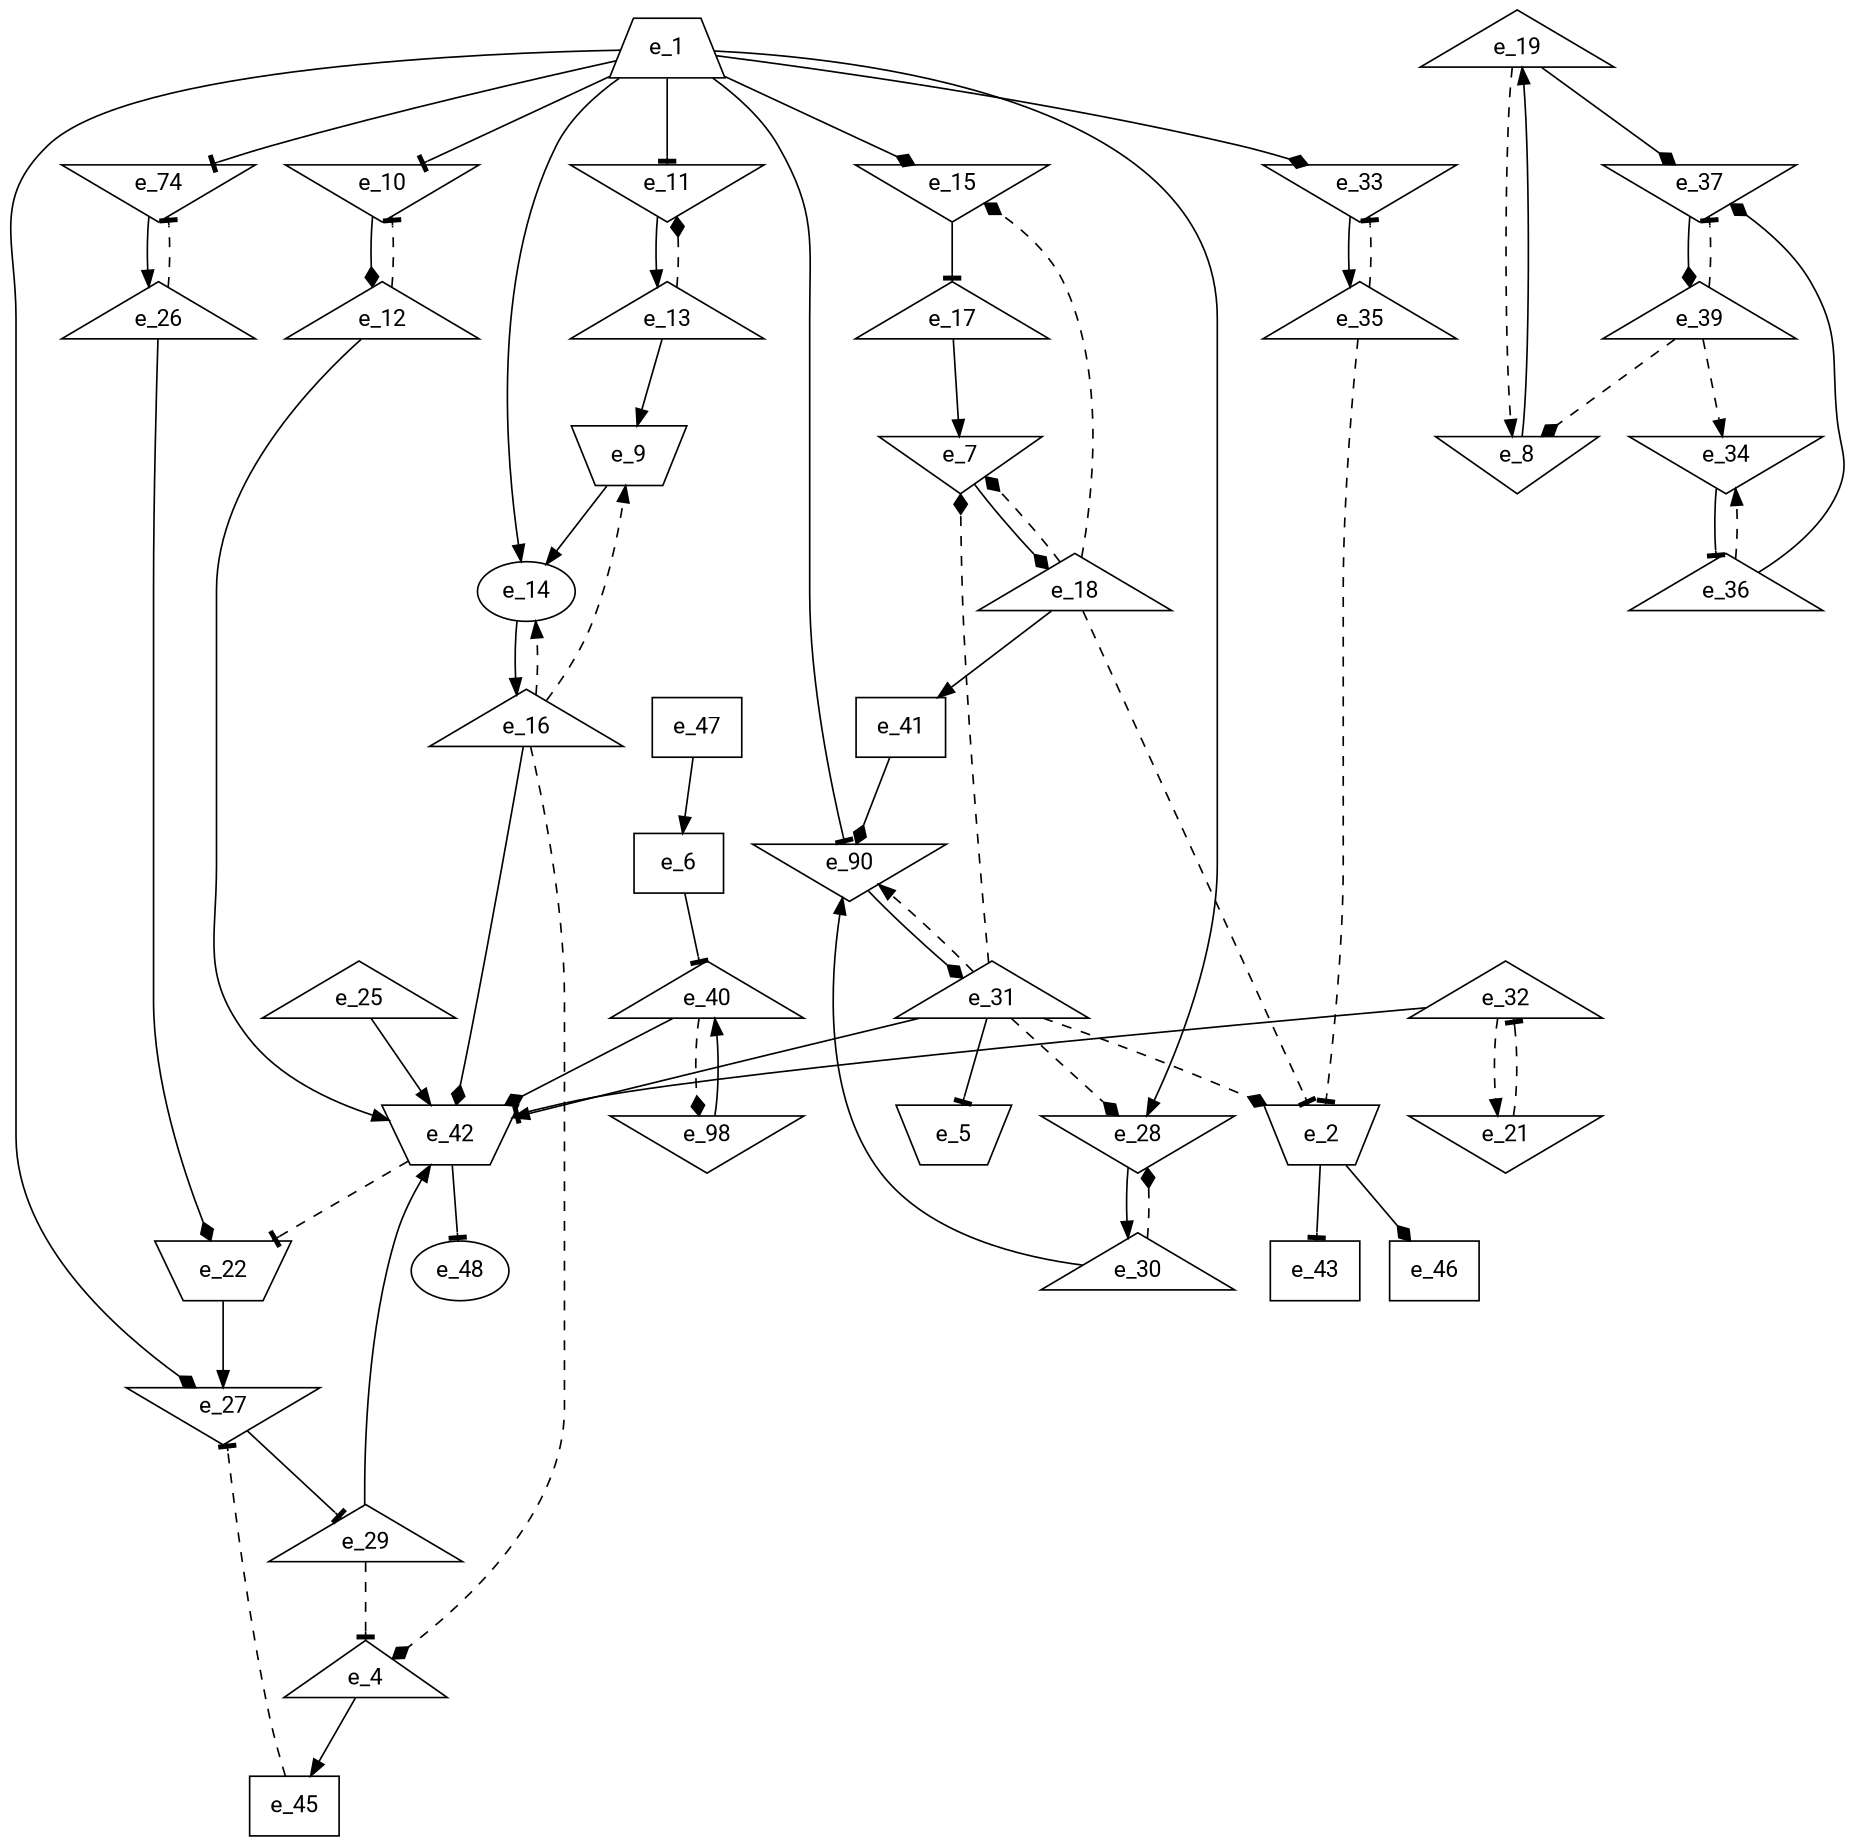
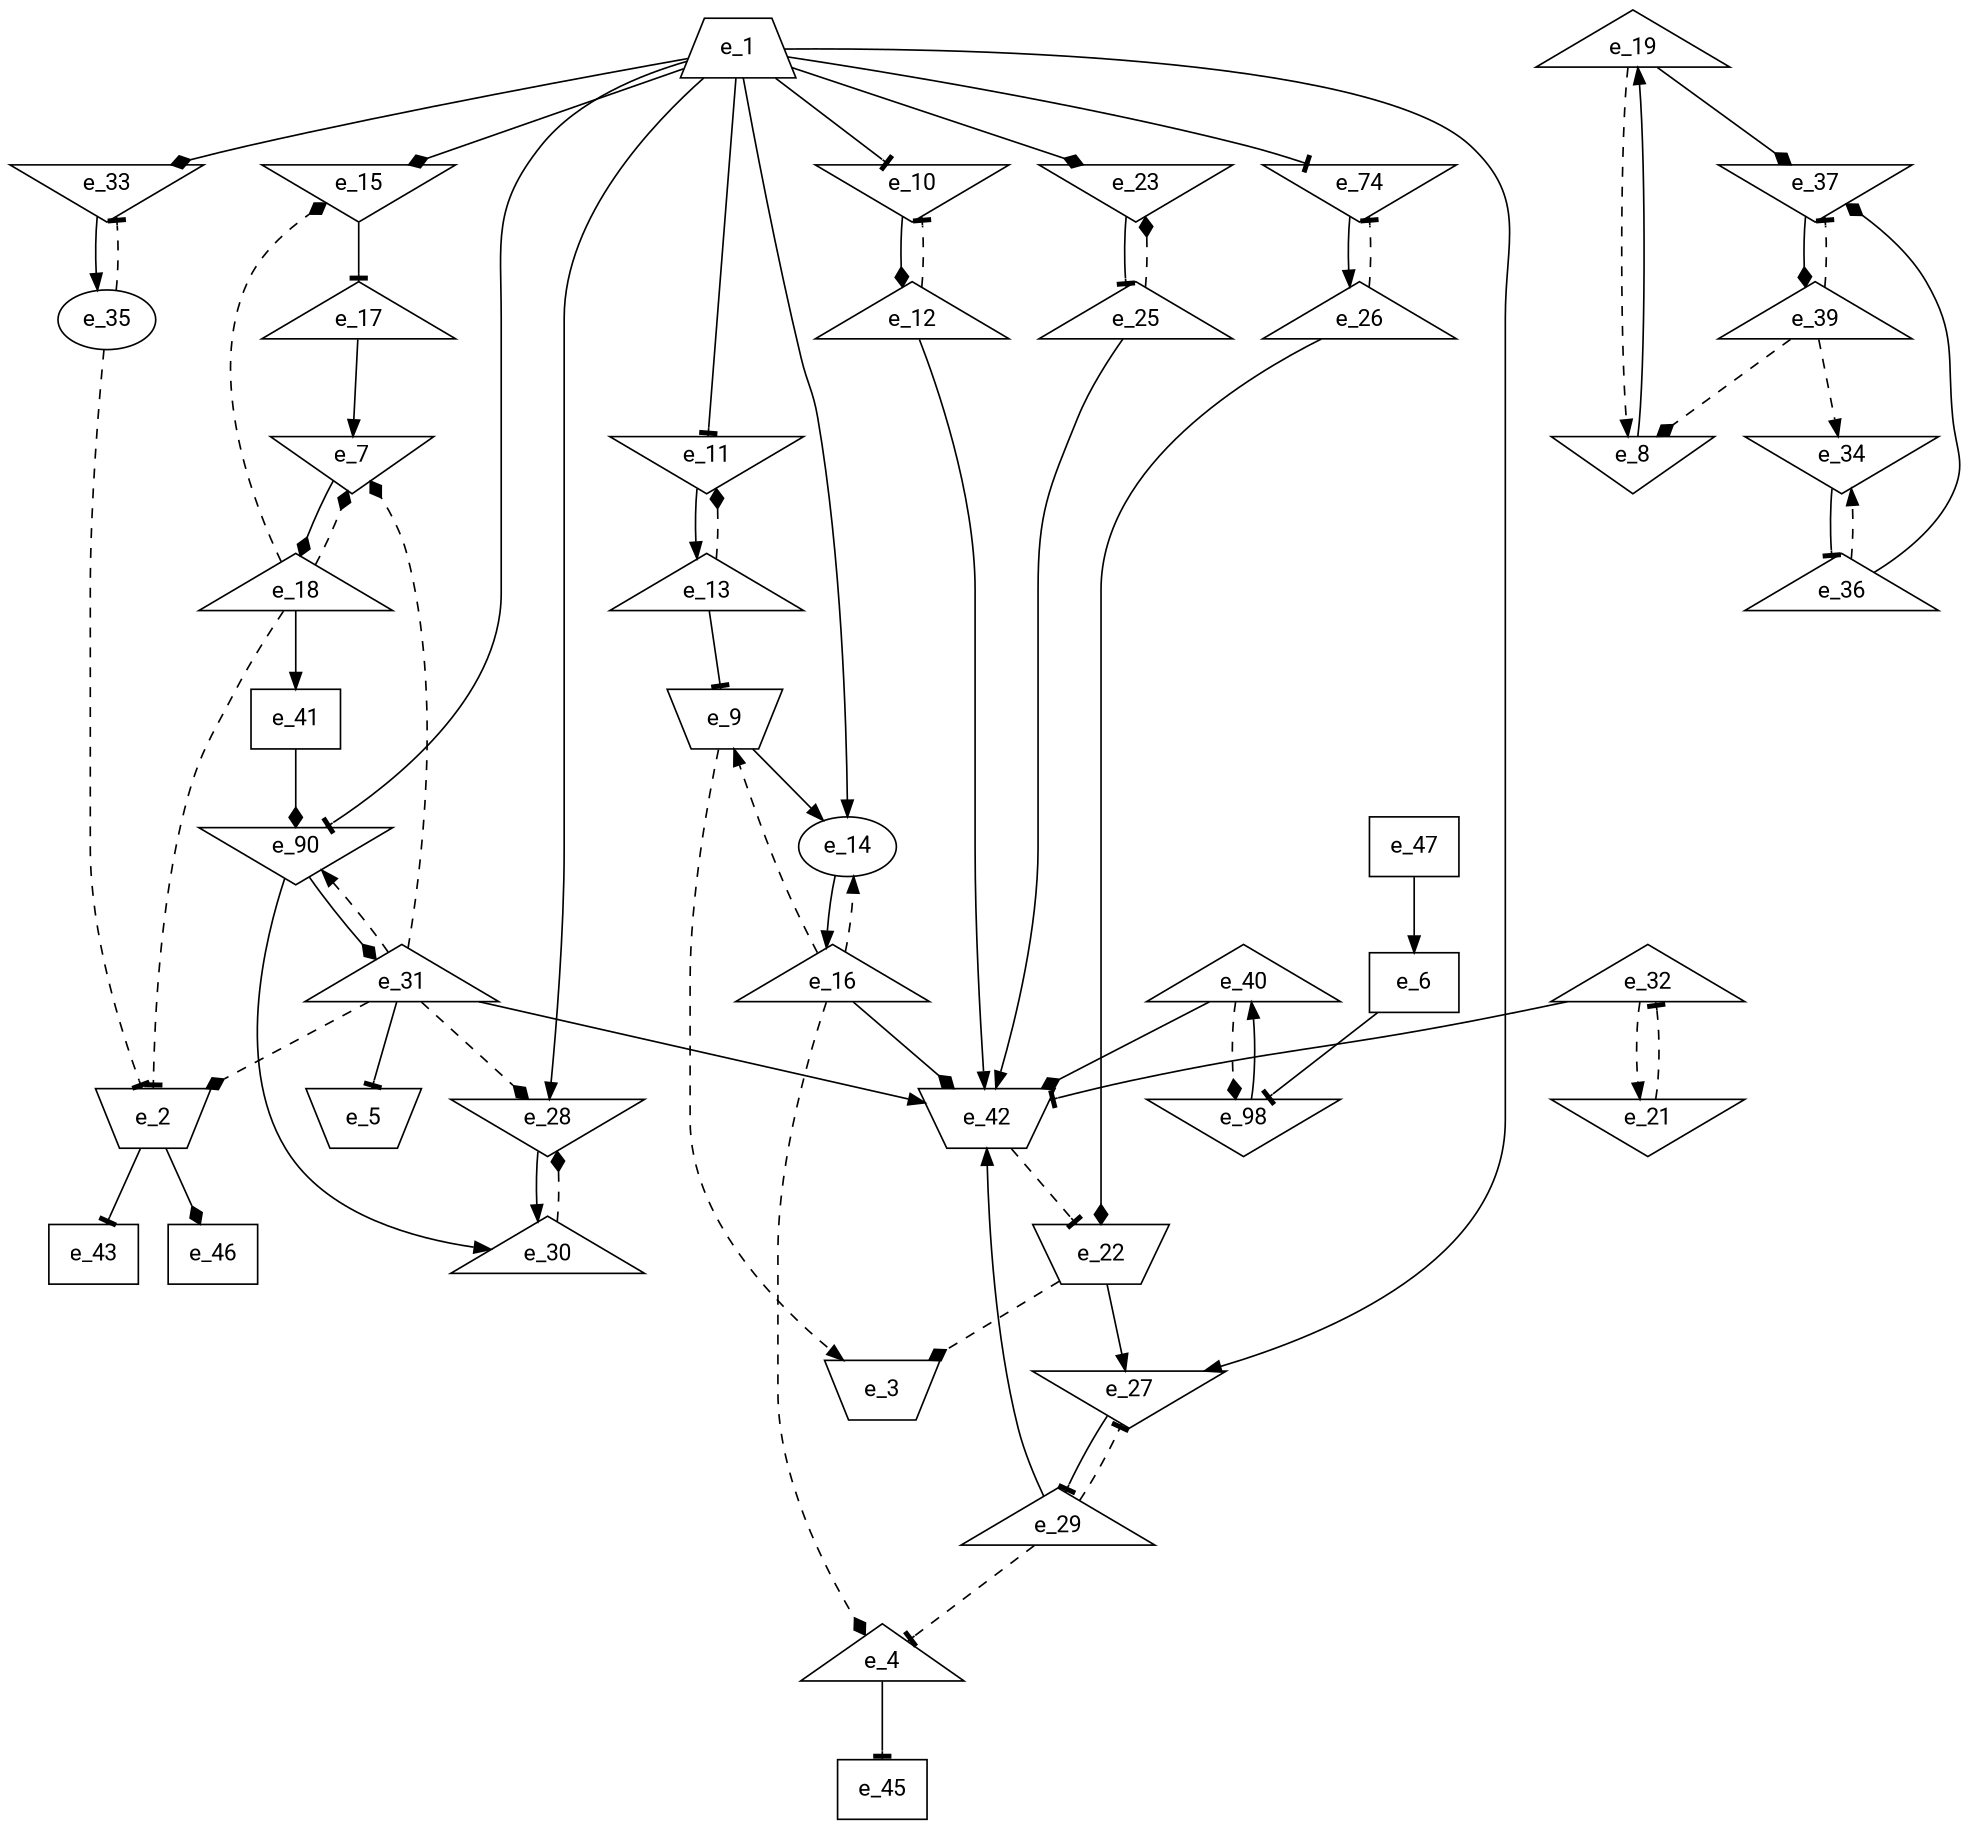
  digraph {
    fontname=Roboto
    node [fontname=Roboto shape=triangle]
    edge [arrowhead=normal fontname=Roboto]
    e_1 [shape=trapezium]
    e_10 [shape=invtriangle]
    e_11 [shape=invtriangle]
    e_14 [shape=ellipse]
    e_15 [shape=invtriangle]
    n6 [label=e_90 shape=invtriangle]
+   e_23 [shape=invtriangle]
    n8 [label=e_74 shape=invtriangle]
    e_27 [shape=invtriangle]
    e_28 [shape=invtriangle]
    e_33 [shape=invtriangle]
    e_18
    e_7 [shape=invtriangle]
    e_12
    e_13
    e_16
    e_17
    e_31
    e_25
    e_26
    e_29
    e_30
-   e_35
+   e_35 [shape=ellipse]
    e_2 [shape=invtrapezium]
    e_43 [shape=dot]
    e_46 [shape=dot]
+   e_3 [shape=invtrapezium]
    e_4
    e_45 [shape=dot]
    e_5 [shape=invtrapezium]
    e_6 [shape=dot]
    n32 [label=e_98 shape=invtriangle]
    e_40
    e_41 [shape=dot]
    e_19
    e_8 [shape=invtriangle]
    e_37 [shape=invtriangle]
    e_9 [shape=invtrapezium]
    e_42 [shape=invtrapezium]
    e_22 [shape=invtrapezium]
-   e_48 [shape=""]
    e_39
    e_32
    e_21 [shape=invtriangle]
    e_36
    e_34 [shape=invtriangle]
    e_47 [shape=dot]
    e_1 -> e_10 [arrowhead=tee]
    e_1 -> e_11 [arrowhead=tee]
    e_1 -> e_14
    e_1 -> e_15 [arrowhead=diamond]
    e_1 -> n6 [arrowhead=tee]
+   e_1 -> e_23 [arrowhead=diamond]
    e_1 -> n8 [arrowhead=tee]
-   e_1 -> e_27 [arrowhead=diamond]
+   e_1 -> e_27
    e_1 -> e_28
    e_1 -> e_33 [arrowhead=diamond]
    e_10 -> e_12 [arrowhead=diamond]
    e_11 -> e_13
    e_14 -> e_16
    e_15 -> e_17 [arrowhead=tee]
    n6 -> e_31 [arrowhead=diamond]
+   e_23 -> e_25 [arrowhead=tee]
    n8 -> e_26
    e_27 -> e_29 [arrowhead=tee]
    e_28 -> e_30
    e_33 -> e_35
    e_18 -> e_15 [arrowhead=diamond style=dashed]
    e_18 -> e_7 [arrowhead=diamond style=dashed]
    e_18 -> e_2 [arrowhead=tee style=dashed]
    e_18 -> e_41
    e_7 -> e_18 [arrowhead=diamond]
    e_12 -> e_10 [arrowhead=tee style=dashed]
    e_12 -> e_42
    e_13 -> e_11 [arrowhead=diamond style=dashed]
-   e_13 -> e_9
+   e_13 -> e_9 [arrowhead=tee]
    e_16 -> e_14 [style=dashed]
    e_16 -> e_4 [arrowhead=diamond style=dashed]
    e_16 -> e_9 [style=dashed]
    e_16 -> e_42 [arrowhead=diamond]
    e_17 -> e_7
    e_31 -> n6 [style=dashed]
    e_31 -> e_28 [arrowhead=diamond style=dashed]
    e_31 -> e_7 [arrowhead=diamond style=dashed]
    e_31 -> e_2 [arrowhead=diamond style=dashed]
    e_31 -> e_5 [arrowhead=tee style=solid]
    e_31 -> e_42
+   e_25 -> e_23 [arrowhead=diamond style=dashed]
    e_25 -> e_42
    e_26 -> n8 [arrowhead=tee style=dashed]
    e_26 -> e_22 [arrowhead=diamond]
-   e_45 -> e_27 [arrowhead=tee style=dashed]
+   e_29 -> e_27 [arrowhead=tee style=dashed]
    e_29 -> e_4 [arrowhead=tee style=dashed]
    e_29 -> e_42
-   e_30 -> n6
+   n6 -> e_30
    e_30 -> e_28 [arrowhead=diamond style=dashed]
    e_35 -> e_33 [arrowhead=tee style=dashed]
    e_35 -> e_2 [arrowhead=tee style=dashed]
    e_2 -> e_43 [arrowhead=tee]
    e_2 -> e_46 [arrowhead=diamond]
-   e_4 -> e_45
-   e_6 -> e_40 [arrowhead=tee]
+   e_4 -> e_45 [arrowhead=tee]
+   e_6 -> n32 [arrowhead=tee]
    n32 -> e_40
    e_40 -> n32 [arrowhead=diamond style=dashed]
    e_40 -> e_42 [arrowhead=diamond]
    e_41 -> n6 [arrowhead=diamond]
    e_19 -> e_8 [style=dashed]
    e_19 -> e_37 [arrowhead=diamond]
    e_8 -> e_19
    e_37 -> e_39 [arrowhead=diamond]
    e_9 -> e_14
+   e_9 -> e_3 [style=dashed]
    e_42 -> e_22 [arrowhead=tee style=dashed]
-   e_42 -> e_48 [arrowhead=tee]
    e_22 -> e_27
+   e_22 -> e_3 [arrowhead=diamond style=dashed]
    e_39 -> e_8 [arrowhead=diamond style=dashed]
    e_39 -> e_37 [arrowhead=tee style=dashed]
    e_39 -> e_34 [style=dashed]
    e_32 -> e_42 [arrowhead=tee]
    e_32 -> e_21 [style=dashed]
    e_21 -> e_32 [arrowhead=tee style=dashed]
    e_36 -> e_37 [arrowhead=diamond]
    e_36 -> e_34 [style=dashed]
    e_34 -> e_36 [arrowhead=tee]
    e_47 -> e_6
  }
